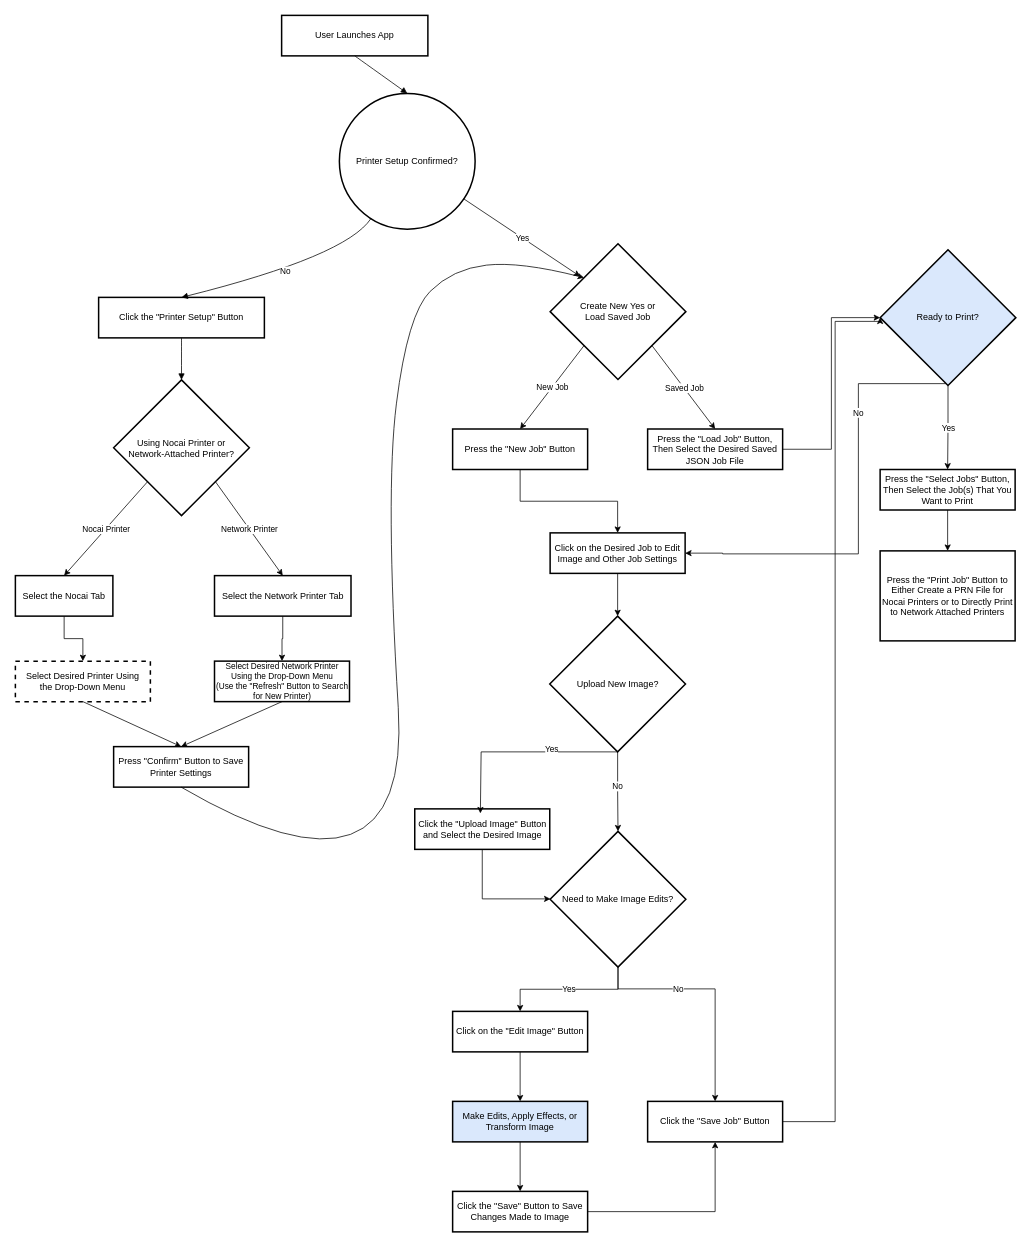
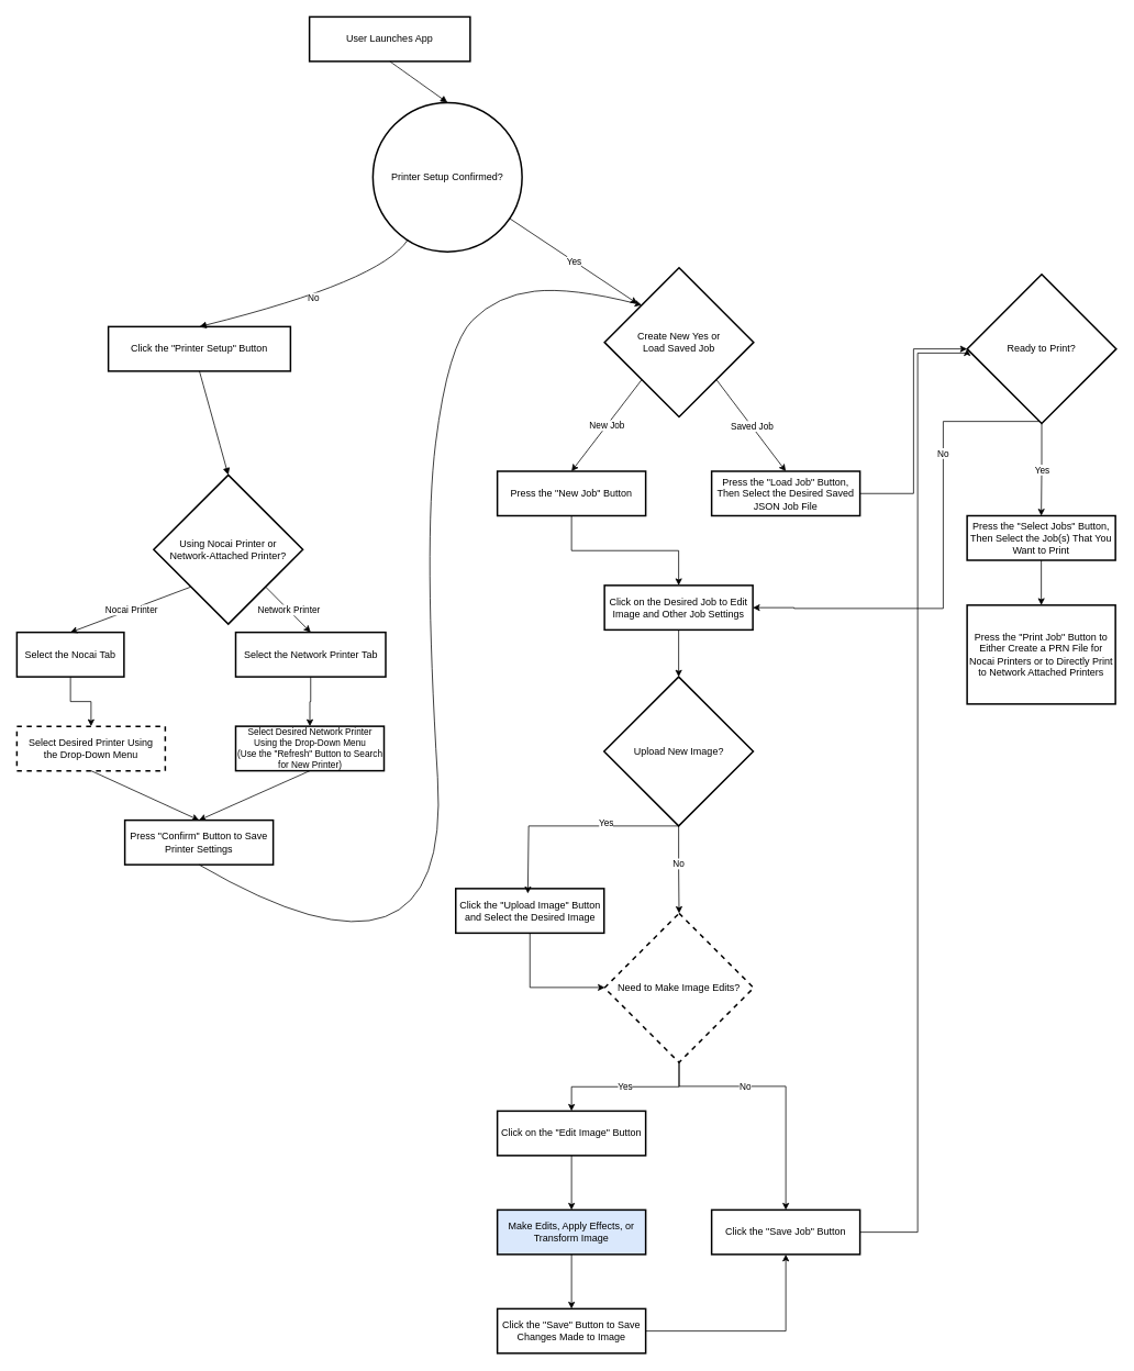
  <mxCell id="0" />
  <mxCell id="1" parent="0" />
  <mxCell id="2" value="User Launches App" style="whiteSpace=wrap;strokeWidth=2;" parent="1" vertex="1"><mxGeometry x="375" y="20" width="195" height="54" as="geometry" /></mxCell>
  <mxCell id="3" value="Printer Setup Confirmed?" style="ellipse;strokeWidth=2;whiteSpace=wrap;" parent="1" vertex="1"><mxGeometry x="452" y="124" width="181" height="181" as="geometry" /></mxCell>
  <mxCell id="4" value="" style="edgeStyle=orthogonalEdgeStyle;rounded=0;orthogonalLoop=1;jettySize=auto;html=1;" edge="1" parent="1" source="5" target="14"><mxGeometry relative="1" as="geometry" /></mxCell>
  <mxCell id="5" value="Select the Network Printer Tab" style="whiteSpace=wrap;strokeWidth=2;" parent="1" vertex="1"><mxGeometry x="285.5" y="767" width="182" height="54" as="geometry" /></mxCell>
  <mxCell id="6" value="Click the &quot;Printer Setup&quot; Button" style="whiteSpace=wrap;strokeWidth=2;" parent="1" vertex="1"><mxGeometry x="131" y="396" width="221" height="54" as="geometry" /></mxCell>
- <mxCell id="7" value="Using Nocai Printer or&#10;Network-Attached Printer?" style="rhombus;strokeWidth=2;whiteSpace=wrap;" parent="1" vertex="1"><mxGeometry x="151" y="506" width="181" height="181" as="geometry" /></mxCell>
+ <mxCell id="7" value="Using Nocai Printer or&#10;Network-Attached Printer?" style="rhombus;strokeWidth=2;whiteSpace=wrap;" parent="1" vertex="1"><mxGeometry x="186" y="576" width="181" height="181" as="geometry" /></mxCell>
  <mxCell id="8" value="" style="edgeStyle=orthogonalEdgeStyle;rounded=0;orthogonalLoop=1;jettySize=auto;html=1;" edge="1" parent="1" source="9" target="15"><mxGeometry relative="1" as="geometry" /></mxCell>
  <mxCell id="9" value="Select the Nocai Tab" style="whiteSpace=wrap;strokeWidth=2;" parent="1" vertex="1"><mxGeometry x="20" y="767" width="130" height="54" as="geometry" /></mxCell>
  <mxCell id="10" value="" style="curved=1;startArrow=none;endArrow=block;exitX=0.5;exitY=1;entryX=0.5;entryY=0;" parent="1" source="2" target="3" edge="1"><mxGeometry relative="1" as="geometry"><Array as="points" /></mxGeometry></mxCell>
  <mxCell id="11" value="No" style="curved=1;startArrow=none;endArrow=block;exitX=0.18;exitY=1;entryX=0.5;entryY=-0.01;" parent="1" source="3" target="6" edge="1"><mxGeometry relative="1" as="geometry"><Array as="points"><mxPoint x="461" y="341" /></Array></mxGeometry></mxCell>
  <mxCell id="12" value="" style="curved=1;startArrow=none;endArrow=block;exitX=0.5;exitY=1;entryX=0.5;entryY=0;exitDx=0;exitDy=0;" parent="1" source="6" target="7" edge="1"><mxGeometry relative="1" as="geometry"><Array as="points" /><mxPoint x="291" y="554" as="sourcePoint" /></mxGeometry></mxCell>
  <mxCell id="13" value="Press &quot;Confirm&quot; Button to Save Printer Settings" style="whiteSpace=wrap;strokeWidth=2;" vertex="1" parent="1"><mxGeometry x="151" y="995" width="180" height="54" as="geometry" /></mxCell>
  <mxCell id="14" value="Select Desired Network Printer Using the Drop-Down Menu&#10;(Use the &quot;Refresh&quot; Button to Search for New Printer)" style="whiteSpace=wrap;strokeWidth=2;fontSize=11;" vertex="1" parent="1"><mxGeometry x="285.5" y="881" width="180" height="54" as="geometry" /></mxCell>
  <mxCell id="15" value="Select Desired Printer Using&#10;the Drop-Down Menu" style="whiteSpace=wrap;strokeWidth=2;dashed=1;" vertex="1" parent="1"><mxGeometry x="20" y="881" width="180" height="54" as="geometry" /></mxCell>
  <mxCell id="16" value="" style="endArrow=classic;html=1;rounded=0;exitX=0.5;exitY=1;exitDx=0;exitDy=0;entryX=0.5;entryY=0;entryDx=0;entryDy=0;" edge="1" parent="1" source="15" target="13"><mxGeometry width="50" height="50" relative="1" as="geometry"><mxPoint x="221" y="895" as="sourcePoint" /><mxPoint x="271" y="845" as="targetPoint" /></mxGeometry></mxCell>
  <mxCell id="17" value="" style="endArrow=classic;html=1;rounded=0;exitX=0.5;exitY=1;exitDx=0;exitDy=0;entryX=0.5;entryY=0;entryDx=0;entryDy=0;" edge="1" parent="1" source="14" target="13"><mxGeometry width="50" height="50" relative="1" as="geometry"><mxPoint x="421" y="1035" as="sourcePoint" /><mxPoint x="471" y="985" as="targetPoint" /></mxGeometry></mxCell>
  <mxCell id="18" value="Create New Yes or&#10;Load Saved Job" style="rhombus;strokeWidth=2;whiteSpace=wrap;" vertex="1" parent="1"><mxGeometry x="733" y="324.5" width="181" height="181" as="geometry" /></mxCell>
  <mxCell id="19" value="" style="curved=1;endArrow=classic;html=1;rounded=0;exitX=0.5;exitY=1;exitDx=0;exitDy=0;entryX=0;entryY=0;entryDx=0;entryDy=0;" edge="1" parent="1" source="13" target="18"><mxGeometry width="50" height="50" relative="1" as="geometry"><mxPoint x="458" y="928" as="sourcePoint" /><mxPoint x="928" y="338" as="targetPoint" /><Array as="points"><mxPoint x="548" y="1228" /><mxPoint x="513" y="658" /><mxPoint x="543" y="418" /><mxPoint x="603" y="358" /><mxPoint x="693" y="348" /></Array></mxGeometry></mxCell>
  <mxCell id="20" value="" style="edgeStyle=orthogonalEdgeStyle;rounded=0;orthogonalLoop=1;jettySize=auto;html=1;" edge="1" parent="1" source="21" target="25"><mxGeometry relative="1" as="geometry" /></mxCell>
  <mxCell id="21" value="Press the &quot;New Job&quot; Button" style="whiteSpace=wrap;strokeWidth=2;" vertex="1" parent="1"><mxGeometry x="603" y="571.5" width="180" height="54" as="geometry" /></mxCell>
  <mxCell id="22" value="" style="edgeStyle=orthogonalEdgeStyle;rounded=0;orthogonalLoop=1;jettySize=auto;html=1;entryX=0;entryY=0.5;entryDx=0;entryDy=0;" edge="1" parent="1" source="23" target="47"><mxGeometry relative="1" as="geometry"><mxPoint x="953" y="702.5" as="targetPoint" /></mxGeometry></mxCell>
  <mxCell id="23" value="Press the &quot;Load Job&quot; Button, Then Select the Desired Saved JSON Job File" style="whiteSpace=wrap;strokeWidth=2;" vertex="1" parent="1"><mxGeometry x="863" y="571.5" width="180" height="54" as="geometry" /></mxCell>
  <mxCell id="24" value="" style="edgeStyle=orthogonalEdgeStyle;rounded=0;orthogonalLoop=1;jettySize=auto;html=1;" edge="1" parent="1" source="25" target="40"><mxGeometry relative="1" as="geometry" /></mxCell>
  <mxCell id="25" value="Click on the Desired Job to Edit Image and Other Job Settings" style="whiteSpace=wrap;strokeWidth=2;" vertex="1" parent="1"><mxGeometry x="733" y="710" width="180" height="54" as="geometry" /></mxCell>
  <mxCell id="26" value="" style="endArrow=classic;html=1;rounded=0;exitX=0;exitY=1;exitDx=0;exitDy=0;entryX=0.5;entryY=0;entryDx=0;entryDy=0;" edge="1" parent="1" source="18" target="21"><mxGeometry relative="1" as="geometry"><mxPoint x="743" y="758" as="sourcePoint" /><mxPoint x="843" y="758" as="targetPoint" /></mxGeometry></mxCell>
  <mxCell id="27" value="New Job" style="edgeLabel;resizable=0;html=1;;align=center;verticalAlign=middle;" connectable="0" vertex="1" parent="26"><mxGeometry relative="1" as="geometry" /></mxCell>
  <mxCell id="28" value="" style="endArrow=classic;html=1;rounded=0;exitX=1;exitY=1;exitDx=0;exitDy=0;entryX=0.5;entryY=0;entryDx=0;entryDy=0;" edge="1" parent="1" source="18" target="23"><mxGeometry relative="1" as="geometry"><mxPoint x="963" y="448" as="sourcePoint" /><mxPoint x="933" y="888" as="targetPoint" /></mxGeometry></mxCell>
  <mxCell id="29" value="Saved Job" style="edgeLabel;resizable=0;html=1;;align=center;verticalAlign=middle;" connectable="0" vertex="1" parent="28"><mxGeometry relative="1" as="geometry" /></mxCell>
  <mxCell id="30" value="" style="edgeStyle=orthogonalEdgeStyle;rounded=0;orthogonalLoop=1;jettySize=auto;html=1;" edge="1" parent="1" source="31" target="42"><mxGeometry relative="1" as="geometry"><Array as="points"><mxPoint x="643" y="1198" /></Array></mxGeometry></mxCell>
  <mxCell id="31" value="Click the &quot;Upload Image&quot; Button and Select the Desired Image" style="whiteSpace=wrap;strokeWidth=2;" vertex="1" parent="1"><mxGeometry x="552.5" y="1078" width="180" height="54" as="geometry" /></mxCell>
  <mxCell id="32" value="" style="endArrow=classic;html=1;rounded=0;exitX=1;exitY=1;exitDx=0;exitDy=0;entryX=0.5;entryY=0;entryDx=0;entryDy=0;" edge="1" parent="1" source="7" target="5"><mxGeometry relative="1" as="geometry"><mxPoint x="613" y="758" as="sourcePoint" /><mxPoint x="713" y="758" as="targetPoint" /></mxGeometry></mxCell>
  <mxCell id="33" value="Network Printer" style="edgeLabel;resizable=0;html=1;;align=center;verticalAlign=middle;" connectable="0" vertex="1" parent="32"><mxGeometry relative="1" as="geometry" /></mxCell>
  <mxCell id="34" value="" style="endArrow=classic;html=1;rounded=0;exitX=0;exitY=1;exitDx=0;exitDy=0;entryX=0.5;entryY=0;entryDx=0;entryDy=0;" edge="1" parent="1" source="7" target="9"><mxGeometry relative="1" as="geometry"><mxPoint x="3" y="718" as="sourcePoint" /><mxPoint x="103" y="718" as="targetPoint" /></mxGeometry></mxCell>
  <mxCell id="35" value="Nocai Printer" style="edgeLabel;resizable=0;html=1;;align=center;verticalAlign=middle;" connectable="0" vertex="1" parent="34"><mxGeometry relative="1" as="geometry" /></mxCell>
  <mxCell id="36" value="" style="endArrow=classic;html=1;rounded=0;" edge="1" parent="1" source="3"><mxGeometry relative="1" as="geometry"><mxPoint x="613" y="508" as="sourcePoint" /><mxPoint x="773" y="368" as="targetPoint" /></mxGeometry></mxCell>
  <mxCell id="37" value="Yes" style="edgeLabel;resizable=0;html=1;;align=center;verticalAlign=middle;" connectable="0" vertex="1" parent="36"><mxGeometry relative="1" as="geometry" /></mxCell>
  <mxCell id="38" value="Yes" style="edgeStyle=orthogonalEdgeStyle;rounded=0;orthogonalLoop=1;jettySize=auto;html=1;entryX=0.5;entryY=0;entryDx=0;entryDy=0;exitX=0.5;exitY=1;exitDx=0;exitDy=0;" edge="1" parent="1" source="40"><mxGeometry x="-0.331" y="-4" relative="1" as="geometry"><mxPoint x="820.5" y="1002" as="sourcePoint" /><mxPoint x="640" y="1084" as="targetPoint" /><Array as="points"><mxPoint x="641" y="1002" /><mxPoint x="641" y="1084" /></Array><mxPoint as="offset" /></mxGeometry></mxCell>
  <mxCell id="39" value="No" style="edgeStyle=orthogonalEdgeStyle;rounded=0;orthogonalLoop=1;jettySize=auto;html=1;" edge="1" parent="1" source="40" target="42"><mxGeometry x="-0.136" relative="1" as="geometry"><mxPoint as="offset" /></mxGeometry></mxCell>
  <mxCell id="40" value="Upload New Image?" style="rhombus;strokeWidth=2;whiteSpace=wrap;" vertex="1" parent="1"><mxGeometry x="732.5" y="821" width="181" height="181" as="geometry" /></mxCell>
  <mxCell id="41" value="Yes" style="edgeStyle=orthogonalEdgeStyle;rounded=0;orthogonalLoop=1;jettySize=auto;html=1;entryX=0.5;entryY=0;entryDx=0;entryDy=0;" edge="1" parent="1" source="42" target="52"><mxGeometry relative="1" as="geometry" /></mxCell>
- <mxCell id="42" value="Need to Make Image Edits?" style="rhombus;strokeWidth=2;whiteSpace=wrap;" vertex="1" parent="1"><mxGeometry x="733" y="1108" width="181" height="181" as="geometry" /></mxCell>
+ <mxCell id="42" value="Need to Make Image Edits?" style="rhombus;strokeWidth=2;whiteSpace=wrap;dashed=1;" vertex="1" parent="1"><mxGeometry x="733" y="1108" width="181" height="181" as="geometry" /></mxCell>
  <mxCell id="43" value="" style="edgeStyle=orthogonalEdgeStyle;rounded=0;orthogonalLoop=1;jettySize=auto;html=1;" edge="1" parent="1" source="44" target="56"><mxGeometry relative="1" as="geometry" /></mxCell>
  <mxCell id="44" value="Make Edits, Apply Effects, or Transform Image" style="whiteSpace=wrap;strokeWidth=2;fillColor=#dae8fc;" vertex="1" parent="1"><mxGeometry x="603" y="1468" width="180" height="54" as="geometry" /></mxCell>
  <mxCell id="45" value="No" style="edgeStyle=orthogonalEdgeStyle;rounded=0;orthogonalLoop=1;jettySize=auto;html=1;entryX=1;entryY=0.5;entryDx=0;entryDy=0;" edge="1" parent="1" target="25"><mxGeometry x="-0.39" relative="1" as="geometry"><mxPoint x="1264.471" y="486.731" as="sourcePoint" /><mxPoint x="963" y="710" as="targetPoint" /><Array as="points"><mxPoint x="1265" y="511" /><mxPoint x="1144" y="511" /><mxPoint x="1144" y="738" /><mxPoint x="963" y="738" /><mxPoint x="913" y="737" /></Array><mxPoint as="offset" /></mxGeometry></mxCell>
  <mxCell id="46" value="Yes" style="edgeStyle=orthogonalEdgeStyle;rounded=0;orthogonalLoop=1;jettySize=auto;html=1;" edge="1" parent="1" source="47" target="50"><mxGeometry relative="1" as="geometry" /></mxCell>
- <mxCell id="47" value="Ready to Print?" style="rhombus;strokeWidth=2;whiteSpace=wrap;fillColor=#dae8fc;" vertex="1" parent="1"><mxGeometry x="1173" y="332.5" width="181" height="181" as="geometry" /></mxCell>
+ <mxCell id="47" value="Ready to Print?" style="rhombus;strokeWidth=2;whiteSpace=wrap;" vertex="1" parent="1"><mxGeometry x="1173" y="332.5" width="181" height="181" as="geometry" /></mxCell>
  <mxCell id="48" value="Press the &quot;Print Job&quot; Button to Either Create a PRN File for Nocai Printers or to Directly Print to Network Attached Printers" style="whiteSpace=wrap;strokeWidth=2;" vertex="1" parent="1"><mxGeometry x="1173" y="734" width="180" height="120" as="geometry" /></mxCell>
  <mxCell id="49" value="" style="edgeStyle=orthogonalEdgeStyle;rounded=0;orthogonalLoop=1;jettySize=auto;html=1;" edge="1" parent="1" source="50" target="48"><mxGeometry relative="1" as="geometry" /></mxCell>
  <mxCell id="50" value="Press the &quot;Select Jobs&quot; Button, Then Select the Job(s) That You Want to Print" style="whiteSpace=wrap;strokeWidth=2;" vertex="1" parent="1"><mxGeometry x="1173" y="625.5" width="180" height="54" as="geometry" /></mxCell>
  <mxCell id="51" value="" style="edgeStyle=orthogonalEdgeStyle;rounded=0;orthogonalLoop=1;jettySize=auto;html=1;" edge="1" parent="1" source="52" target="44"><mxGeometry relative="1" as="geometry" /></mxCell>
  <mxCell id="52" value="Click on the &quot;Edit Image&quot; Button" style="whiteSpace=wrap;strokeWidth=2;" vertex="1" parent="1"><mxGeometry x="603" y="1348" width="180" height="54" as="geometry" /></mxCell>
  <mxCell id="53" value="Click the &quot;Save Job&quot; Button" style="whiteSpace=wrap;strokeWidth=2;" vertex="1" parent="1"><mxGeometry x="863" y="1468" width="180" height="54" as="geometry" /></mxCell>
  <mxCell id="54" value="No" style="edgeStyle=orthogonalEdgeStyle;rounded=0;orthogonalLoop=1;jettySize=auto;html=1;entryX=0.5;entryY=0;entryDx=0;entryDy=0;exitX=0.5;exitY=1;exitDx=0;exitDy=0;" edge="1" parent="1" source="42" target="53"><mxGeometry x="-0.296" relative="1" as="geometry"><mxPoint x="1073" y="1308" as="sourcePoint" /><mxPoint x="943" y="1367" as="targetPoint" /><Array as="points"><mxPoint x="823" y="1318" /><mxPoint x="953" y="1318" /></Array><mxPoint as="offset" /></mxGeometry></mxCell>
  <mxCell id="55" value="" style="edgeStyle=orthogonalEdgeStyle;rounded=0;orthogonalLoop=1;jettySize=auto;html=1;exitX=1;exitY=0.5;exitDx=0;exitDy=0;entryX=0;entryY=0.5;entryDx=0;entryDy=0;" edge="1" parent="1" source="53" target="47"><mxGeometry relative="1" as="geometry"><mxPoint x="1103" y="1138" as="sourcePoint" /><mxPoint x="1103" y="428" as="targetPoint" /><Array as="points"><mxPoint x="1113" y="1495" /><mxPoint x="1113" y="428" /><mxPoint x="1173" y="428" /></Array></mxGeometry></mxCell>
  <mxCell id="56" value="Click the &quot;Save&quot; Button to Save Changes Made to Image" style="whiteSpace=wrap;strokeWidth=2;" vertex="1" parent="1"><mxGeometry x="603" y="1588" width="180" height="54" as="geometry" /></mxCell>
  <mxCell id="57" value="" style="edgeStyle=orthogonalEdgeStyle;rounded=0;orthogonalLoop=1;jettySize=auto;html=1;entryX=0.5;entryY=1;entryDx=0;entryDy=0;exitX=1;exitY=0.5;exitDx=0;exitDy=0;" edge="1" parent="1" source="56" target="53"><mxGeometry relative="1" as="geometry"><mxPoint x="923" y="1568" as="sourcePoint" /><mxPoint x="1052" y="1627" as="targetPoint" /></mxGeometry></mxCell>
